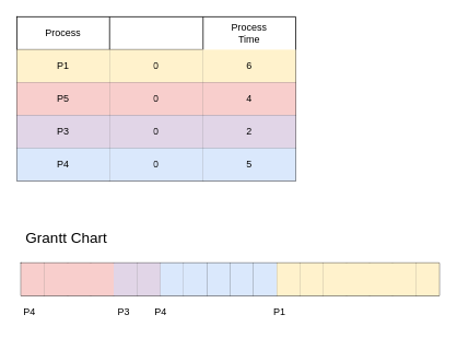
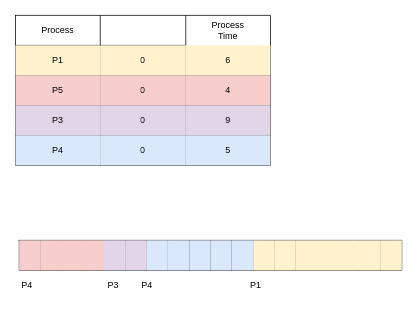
  <mxCell id="0" />
  <mxCell id="1" parent="0" />
  <mxCell id="2" value="" style="shape=table;html=1;whiteSpace=wrap;startSize=0;container=1;collapsible=0;childLayout=tableLayout;" vertex="1" parent="1"><mxGeometry x="20" y="20" width="340" height="200" as="geometry" /></mxCell>
  <mxCell id="3" value="" style="shape=partialRectangle;html=1;whiteSpace=wrap;collapsible=0;dropTarget=0;pointerEvents=0;fillColor=none;top=0;left=0;bottom=0;right=0;points=[[0,0.5],[1,0.5]];portConstraint=eastwest;" vertex="1" parent="2"><mxGeometry width="340" height="40" as="geometry" /></mxCell>
  <mxCell id="4" value="Process" style="shape=partialRectangle;html=1;whiteSpace=wrap;connectable=0;overflow=hidden;fillColor=none;top=0;left=0;bottom=0;right=0;" vertex="1" parent="3"><mxGeometry width="113" height="40" as="geometry" /></mxCell>
  <mxCell id="5" value="Process&lt;br&gt;Time" style="shape=partialRectangle;html=1;whiteSpace=wrap;connectable=0;overflow=hidden;fillColor=none;top=0;left=0;bottom=0;right=0;" vertex="1" parent="3"><mxGeometry x="227" width="113" height="40" as="geometry" /></mxCell>
  <mxCell id="6" value="" style="shape=partialRectangle;html=1;whiteSpace=wrap;collapsible=0;dropTarget=0;pointerEvents=0;fillColor=none;top=0;left=0;bottom=0;right=0;points=[[0,0.5],[1,0.5]];portConstraint=eastwest;" vertex="1" parent="2"><mxGeometry y="40" width="340" height="40" as="geometry" /></mxCell>
  <mxCell id="7" value="P1" style="shape=partialRectangle;html=1;whiteSpace=wrap;connectable=0;overflow=hidden;fillColor=#fff2cc;top=0;left=0;bottom=0;right=0;strokeColor=#d6b656;" vertex="1" parent="6"><mxGeometry width="113" height="40" as="geometry" /></mxCell>
  <mxCell id="8" value="0" style="shape=partialRectangle;html=1;whiteSpace=wrap;connectable=0;overflow=hidden;fillColor=#fff2cc;top=0;left=0;bottom=0;right=0;strokeColor=#d6b656;" vertex="1" parent="6"><mxGeometry x="113" width="114" height="40" as="geometry" /></mxCell>
  <mxCell id="9" value="6" style="shape=partialRectangle;html=1;whiteSpace=wrap;connectable=0;overflow=hidden;fillColor=#fff2cc;top=0;left=0;bottom=0;right=0;strokeColor=#d6b656;" vertex="1" parent="6"><mxGeometry x="227" width="113" height="40" as="geometry" /></mxCell>
  <mxCell id="10" value="" style="shape=partialRectangle;html=1;whiteSpace=wrap;collapsible=0;dropTarget=0;pointerEvents=0;fillColor=none;top=0;left=0;bottom=0;right=0;points=[[0,0.5],[1,0.5]];portConstraint=eastwest;" vertex="1" parent="2"><mxGeometry y="80" width="340" height="40" as="geometry" /></mxCell>
  <mxCell id="11" value="P5" style="shape=partialRectangle;html=1;whiteSpace=wrap;connectable=0;overflow=hidden;fillColor=#f8cecc;top=0;left=0;bottom=0;right=0;strokeColor=#b85450;" vertex="1" parent="10"><mxGeometry width="113" height="40" as="geometry" /></mxCell>
  <mxCell id="12" value="0" style="shape=partialRectangle;html=1;whiteSpace=wrap;connectable=0;overflow=hidden;fillColor=#f8cecc;top=0;left=0;bottom=0;right=0;strokeColor=#b85450;" vertex="1" parent="10"><mxGeometry x="113" width="114" height="40" as="geometry" /></mxCell>
  <mxCell id="13" value="4" style="shape=partialRectangle;html=1;whiteSpace=wrap;connectable=0;overflow=hidden;fillColor=#f8cecc;top=0;left=0;bottom=0;right=0;strokeColor=#b85450;" vertex="1" parent="10"><mxGeometry x="227" width="113" height="40" as="geometry" /></mxCell>
  <mxCell id="14" value="" style="shape=partialRectangle;html=1;whiteSpace=wrap;collapsible=0;dropTarget=0;pointerEvents=0;fillColor=none;top=0;left=0;bottom=0;right=0;points=[[0,0.5],[1,0.5]];portConstraint=eastwest;" vertex="1" parent="2"><mxGeometry y="120" width="340" height="40" as="geometry" /></mxCell>
  <mxCell id="15" value="P3" style="shape=partialRectangle;html=1;whiteSpace=wrap;connectable=0;overflow=hidden;fillColor=#e1d5e7;top=0;left=0;bottom=0;right=0;strokeColor=#9673a6;" vertex="1" parent="14"><mxGeometry width="113" height="40" as="geometry" /></mxCell>
  <mxCell id="16" value="0" style="shape=partialRectangle;html=1;whiteSpace=wrap;connectable=0;overflow=hidden;fillColor=#e1d5e7;top=0;left=0;bottom=0;right=0;strokeColor=#9673a6;" vertex="1" parent="14"><mxGeometry x="113" width="114" height="40" as="geometry" /></mxCell>
- <mxCell id="17" value="2" style="shape=partialRectangle;html=1;whiteSpace=wrap;connectable=0;overflow=hidden;fillColor=#e1d5e7;top=0;left=0;bottom=0;right=0;strokeColor=#9673a6;" vertex="1" parent="14"><mxGeometry x="227" width="113" height="40" as="geometry" /></mxCell>
+ <mxCell id="17" value="9" style="shape=partialRectangle;html=1;whiteSpace=wrap;connectable=0;overflow=hidden;fillColor=#e1d5e7;top=0;left=0;bottom=0;right=0;strokeColor=#9673a6;" vertex="1" parent="14"><mxGeometry x="227" width="113" height="40" as="geometry" /></mxCell>
  <mxCell id="18" value="" style="shape=partialRectangle;html=1;whiteSpace=wrap;collapsible=0;dropTarget=0;pointerEvents=0;fillColor=none;top=0;left=0;bottom=0;right=0;points=[[0,0.5],[1,0.5]];portConstraint=eastwest;" vertex="1" parent="2"><mxGeometry y="160" width="340" height="40" as="geometry" /></mxCell>
  <mxCell id="19" value="P4" style="shape=partialRectangle;html=1;whiteSpace=wrap;connectable=0;overflow=hidden;fillColor=#dae8fc;top=0;left=0;bottom=0;right=0;strokeColor=#6c8ebf;" vertex="1" parent="18"><mxGeometry width="113" height="40" as="geometry" /></mxCell>
  <mxCell id="20" value="0" style="shape=partialRectangle;html=1;whiteSpace=wrap;connectable=0;overflow=hidden;fillColor=#dae8fc;top=0;left=0;bottom=0;right=0;strokeColor=#6c8ebf;" vertex="1" parent="18"><mxGeometry x="113" width="114" height="40" as="geometry" /></mxCell>
  <mxCell id="21" value="5" style="shape=partialRectangle;html=1;whiteSpace=wrap;connectable=0;overflow=hidden;fillColor=#dae8fc;top=0;left=0;bottom=0;right=0;strokeColor=#6c8ebf;" vertex="1" parent="18"><mxGeometry x="227" width="113" height="40" as="geometry" /></mxCell>
- <mxCell id="22" value="&lt;font style=&quot;font-size: 18px&quot;&gt;Grantt Chart&lt;/font&gt;" style="text;html=1;align=center;verticalAlign=middle;resizable=0;points=[];autosize=1;" vertex="1" parent="1"><mxGeometry x="25" y="280" width="110" height="20" as="geometry" /></mxCell>
  <mxCell id="23" value="P4" style="text;html=1;align=center;verticalAlign=middle;resizable=0;points=[];autosize=1;" vertex="1" parent="1"><mxGeometry x="20" y="370" width="30" height="20" as="geometry" /></mxCell>
  <mxCell id="24" value="P3" style="text;html=1;align=center;verticalAlign=middle;resizable=0;points=[];autosize=1;" vertex="1" parent="1"><mxGeometry x="135" y="370" width="30" height="20" as="geometry" /></mxCell>
  <mxCell id="25" value="P4" style="text;html=1;align=center;verticalAlign=middle;resizable=0;points=[];autosize=1;" vertex="1" parent="1"><mxGeometry x="180" y="370" width="30" height="20" as="geometry" /></mxCell>
  <mxCell id="26" value="P1" style="text;html=1;align=center;verticalAlign=middle;resizable=0;points=[];autosize=1;" vertex="1" parent="1"><mxGeometry x="325" y="370" width="30" height="20" as="geometry" /></mxCell>
  <mxCell id="27" value="" style="shape=table;html=1;whiteSpace=wrap;startSize=0;container=1;collapsible=0;childLayout=tableLayout;" vertex="1" parent="1"><mxGeometry x="25" y="320" width="510" height="40" as="geometry" /></mxCell>
  <mxCell id="28" value="" style="shape=partialRectangle;html=1;whiteSpace=wrap;collapsible=0;dropTarget=0;pointerEvents=0;fillColor=none;top=0;left=0;bottom=0;right=0;points=[[0,0.5],[1,0.5]];portConstraint=eastwest;" vertex="1" parent="27"><mxGeometry width="510" height="40" as="geometry" /></mxCell>
  <mxCell id="29" value="" style="shape=partialRectangle;html=1;whiteSpace=wrap;connectable=0;overflow=hidden;fillColor=#f8cecc;top=0;left=0;bottom=0;right=0;strokeColor=#b85450;" vertex="1" parent="28"><mxGeometry width="28" height="40" as="geometry" /></mxCell>
  <mxCell id="30" value="" style="shape=partialRectangle;html=1;whiteSpace=wrap;connectable=0;overflow=hidden;fillColor=#f8cecc;top=0;left=0;bottom=0;right=0;strokeColor=#b85450;" vertex="1" parent="28"><mxGeometry x="28" width="29" height="40" as="geometry" /></mxCell>
  <mxCell id="31" value="" style="shape=partialRectangle;html=1;whiteSpace=wrap;connectable=0;overflow=hidden;fillColor=#f8cecc;top=0;left=0;bottom=0;right=0;strokeColor=#b85450;" vertex="1" parent="28"><mxGeometry x="57" width="28" height="40" as="geometry" /></mxCell>
  <mxCell id="32" value="" style="shape=partialRectangle;html=1;whiteSpace=wrap;connectable=0;overflow=hidden;fillColor=#f8cecc;top=0;left=0;bottom=0;right=0;strokeColor=#b85450;" vertex="1" parent="28"><mxGeometry x="85" width="28" height="40" as="geometry" /></mxCell>
  <mxCell id="33" value="" style="shape=partialRectangle;html=1;whiteSpace=wrap;connectable=0;overflow=hidden;fillColor=#e1d5e7;top=0;left=0;bottom=0;right=0;strokeColor=#9673a6;" vertex="1" parent="28"><mxGeometry x="113" width="29" height="40" as="geometry" /></mxCell>
  <mxCell id="34" value="" style="shape=partialRectangle;html=1;whiteSpace=wrap;connectable=0;overflow=hidden;fillColor=#e1d5e7;top=0;left=0;bottom=0;right=0;strokeColor=#9673a6;" vertex="1" parent="28"><mxGeometry x="142" width="28" height="40" as="geometry" /></mxCell>
  <mxCell id="35" value="" style="shape=partialRectangle;html=1;whiteSpace=wrap;connectable=0;overflow=hidden;fillColor=#dae8fc;top=0;left=0;bottom=0;right=0;strokeColor=#6c8ebf;" vertex="1" parent="28"><mxGeometry x="170" width="28" height="40" as="geometry" /></mxCell>
  <mxCell id="36" value="" style="shape=partialRectangle;html=1;whiteSpace=wrap;connectable=0;overflow=hidden;fillColor=#dae8fc;top=0;left=0;bottom=0;right=0;strokeColor=#6c8ebf;" vertex="1" parent="28"><mxGeometry x="198" width="29" height="40" as="geometry" /></mxCell>
  <mxCell id="37" value="" style="shape=partialRectangle;html=1;whiteSpace=wrap;connectable=0;overflow=hidden;fillColor=#dae8fc;top=0;left=0;bottom=0;right=0;strokeColor=#6c8ebf;" vertex="1" parent="28"><mxGeometry x="227" width="28" height="40" as="geometry" /></mxCell>
  <mxCell id="38" value="" style="shape=partialRectangle;html=1;whiteSpace=wrap;connectable=0;overflow=hidden;fillColor=#dae8fc;top=0;left=0;bottom=0;right=0;strokeColor=#6c8ebf;" vertex="1" parent="28"><mxGeometry x="255" width="28" height="40" as="geometry" /></mxCell>
  <mxCell id="39" value="" style="shape=partialRectangle;html=1;whiteSpace=wrap;connectable=0;overflow=hidden;fillColor=#dae8fc;top=0;left=0;bottom=0;right=0;strokeColor=#6c8ebf;" vertex="1" parent="28"><mxGeometry x="283" width="29" height="40" as="geometry" /></mxCell>
  <mxCell id="40" value="" style="shape=partialRectangle;html=1;whiteSpace=wrap;connectable=0;overflow=hidden;fillColor=#fff2cc;top=0;left=0;bottom=0;right=0;strokeColor=#d6b656;" vertex="1" parent="28"><mxGeometry x="312" width="28" height="40" as="geometry" /></mxCell>
  <mxCell id="41" value="" style="shape=partialRectangle;html=1;whiteSpace=wrap;connectable=0;overflow=hidden;fillColor=#fff2cc;top=0;left=0;bottom=0;right=0;strokeColor=#d6b656;" vertex="1" parent="28"><mxGeometry x="340" width="28" height="40" as="geometry" /></mxCell>
  <mxCell id="42" value="" style="shape=partialRectangle;html=1;whiteSpace=wrap;connectable=0;overflow=hidden;fillColor=#fff2cc;top=0;left=0;bottom=0;right=0;strokeColor=#d6b656;" vertex="1" parent="28"><mxGeometry x="368" width="29" height="40" as="geometry" /></mxCell>
  <mxCell id="43" value="" style="shape=partialRectangle;html=1;whiteSpace=wrap;connectable=0;overflow=hidden;fillColor=#fff2cc;top=0;left=0;bottom=0;right=0;strokeColor=#d6b656;" vertex="1" parent="28"><mxGeometry x="397" width="28" height="40" as="geometry" /></mxCell>
  <mxCell id="44" value="" style="shape=partialRectangle;html=1;whiteSpace=wrap;connectable=0;overflow=hidden;fillColor=#fff2cc;top=0;left=0;bottom=0;right=0;strokeColor=#d6b656;" vertex="1" parent="28"><mxGeometry x="425" width="28" height="40" as="geometry" /></mxCell>
  <mxCell id="45" value="" style="shape=partialRectangle;html=1;whiteSpace=wrap;connectable=0;overflow=hidden;fillColor=#fff2cc;top=0;left=0;bottom=0;right=0;strokeColor=#d6b656;" vertex="1" parent="28"><mxGeometry x="453" width="29" height="40" as="geometry" /></mxCell>
  <mxCell id="46" value="" style="shape=partialRectangle;html=1;whiteSpace=wrap;connectable=0;overflow=hidden;fillColor=#fff2cc;top=0;left=0;bottom=0;right=0;strokeColor=#d6b656;" vertex="1" parent="28"><mxGeometry x="482" width="28" height="40" as="geometry" /></mxCell>
